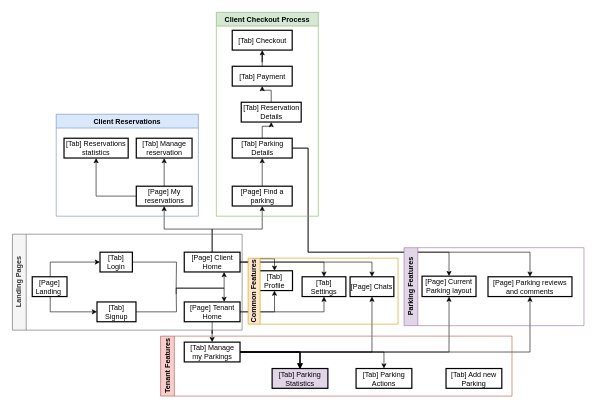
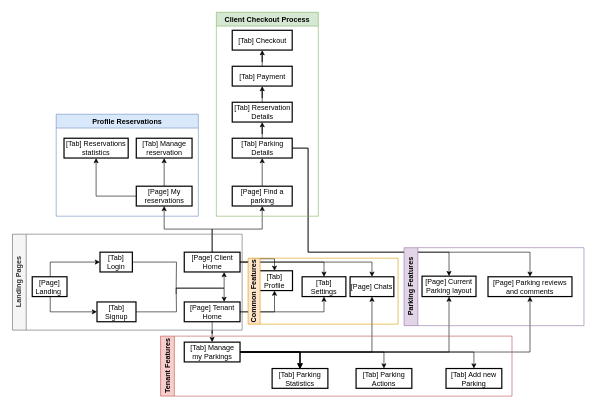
  <mxCell id="0" />
  <mxCell id="1" parent="0" />
  <mxCell id="2" style="edgeStyle=orthogonalEdgeStyle;rounded=0;orthogonalLoop=1;jettySize=auto;html=1;entryX=0;entryY=0.5;entryDx=0;entryDy=0;" edge="1" parent="1" source="4" target="6"><mxGeometry relative="1" as="geometry"><Array as="points"><mxPoint x="83" y="437" /></Array></mxGeometry></mxCell>
  <mxCell id="3" style="edgeStyle=orthogonalEdgeStyle;rounded=0;orthogonalLoop=1;jettySize=auto;html=1;entryX=0;entryY=0.5;entryDx=0;entryDy=0;" edge="1" parent="1" source="4" target="8"><mxGeometry relative="1" as="geometry"><Array as="points"><mxPoint x="83" y="520" /></Array></mxGeometry></mxCell>
  <mxCell id="4" value="[Page] Landing " style="whiteSpace=wrap;strokeWidth=2;" vertex="1" parent="1"><mxGeometry y="461" width="58" height="33" as="geometry" x="53" /></mxCell>
  <mxCell id="5" style="edgeStyle=orthogonalEdgeStyle;orthogonalLoop=1;jettySize=auto;html=1;rounded=0;endArrow=none;endFill=0;" edge="1" parent="1" source="6"><mxGeometry relative="1" as="geometry"><mxPoint x="293" y="480" as="targetPoint" /></mxGeometry></mxCell>
  <mxCell id="6" value="[Tab] Login" style="whiteSpace=wrap;strokeWidth=2;" vertex="1" parent="1"><mxGeometry x="166" width="54" height="33" as="geometry" y="420" /></mxCell>
  <mxCell id="7" style="edgeStyle=orthogonalEdgeStyle;rounded=0;orthogonalLoop=1;jettySize=auto;html=1;endArrow=none;endFill=0;" edge="1" parent="1" source="8"><mxGeometry relative="1" as="geometry"><mxPoint x="293" y="480" as="targetPoint" /></mxGeometry></mxCell>
  <mxCell id="8" value="[Tab] Signup" style="whiteSpace=wrap;strokeWidth=2;" vertex="1" parent="1"><mxGeometry x="161" y="503" width="65" height="33" as="geometry" /></mxCell>
  <mxCell id="9" value="[Tab] Settings" style="whiteSpace=wrap;strokeWidth=2;" vertex="1" parent="1"><mxGeometry x="503" y="461" width="73" height="33" as="geometry" /></mxCell>
  <mxCell id="10" value="[Tab] Profile" style="whiteSpace=wrap;strokeWidth=2;" vertex="1" parent="1"><mxGeometry x="427" y="451" width="60" height="33" as="geometry" /></mxCell>
  <mxCell id="11" style="edgeStyle=orthogonalEdgeStyle;rounded=0;orthogonalLoop=1;jettySize=auto;html=1;endArrow=none;endFill=0;startArrow=classic;startFill=1;" edge="1" parent="1" source="54"><mxGeometry relative="1" as="geometry"><mxPoint x="293" y="490" as="targetPoint" /><Array as="points"><mxPoint x="373" y="480" /><mxPoint x="293" y="480" /></Array></mxGeometry></mxCell>
  <mxCell id="12" style="edgeStyle=orthogonalEdgeStyle;rounded=0;orthogonalLoop=1;jettySize=auto;html=1;entryX=0.5;entryY=0;entryDx=0;entryDy=0;" edge="1" parent="1" source="54" target="10"><mxGeometry relative="1" as="geometry" /></mxCell>
  <mxCell id="13" style="edgeStyle=orthogonalEdgeStyle;rounded=0;orthogonalLoop=1;jettySize=auto;html=1;entryX=0.5;entryY=0;entryDx=0;entryDy=0;" edge="1" parent="1" source="54" target="9"><mxGeometry relative="1" as="geometry" /></mxCell>
  <mxCell id="14" style="edgeStyle=orthogonalEdgeStyle;rounded=0;orthogonalLoop=1;jettySize=auto;html=1;entryX=0.5;entryY=0;entryDx=0;entryDy=0;" edge="1" parent="1" source="54" target="35"><mxGeometry relative="1" as="geometry" /></mxCell>
  <mxCell id="15" value="" style="edgeStyle=orthogonalEdgeStyle;rounded=0;orthogonalLoop=1;jettySize=auto;html=1;" edge="1" parent="1" source="54" target="38"><mxGeometry relative="1" as="geometry" /></mxCell>
  <mxCell id="16" value="" style="edgeStyle=orthogonalEdgeStyle;rounded=0;orthogonalLoop=1;jettySize=auto;html=1;" edge="1" parent="1" source="54" target="43"><mxGeometry relative="1" as="geometry" /></mxCell>
  <mxCell id="17" style="edgeStyle=orthogonalEdgeStyle;rounded=0;orthogonalLoop=1;jettySize=auto;html=1;endArrow=none;endFill=0;startArrow=classic;startFill=1;" edge="1" parent="1" source="55"><mxGeometry relative="1" as="geometry"><mxPoint x="293" y="480" as="targetPoint" /><Array as="points"><mxPoint x="373" y="480" /></Array></mxGeometry></mxCell>
  <mxCell id="18" style="edgeStyle=orthogonalEdgeStyle;rounded=0;orthogonalLoop=1;jettySize=auto;html=1;entryX=0.5;entryY=1;entryDx=0;entryDy=0;" edge="1" parent="1" source="55" target="10"><mxGeometry relative="1" as="geometry" /></mxCell>
  <mxCell id="19" style="edgeStyle=orthogonalEdgeStyle;rounded=0;orthogonalLoop=1;jettySize=auto;html=1;entryX=0.5;entryY=1;entryDx=0;entryDy=0;" edge="1" parent="1" source="55" target="9"><mxGeometry relative="1" as="geometry" /></mxCell>
  <mxCell id="20" value="" style="edgeStyle=orthogonalEdgeStyle;rounded=0;orthogonalLoop=1;jettySize=auto;html=1;" edge="1" parent="1" source="55" target="31"><mxGeometry relative="1" as="geometry" /></mxCell>
  <mxCell id="21" value="" style="edgeStyle=orthogonalEdgeStyle;rounded=0;orthogonalLoop=1;jettySize=auto;html=1;" edge="1" parent="1" source="31" target="32"><mxGeometry relative="1" as="geometry" /></mxCell>
  <mxCell id="22" style="edgeStyle=orthogonalEdgeStyle;rounded=0;orthogonalLoop=1;jettySize=auto;html=1;entryX=0.5;entryY=0;entryDx=0;entryDy=0;" edge="1" parent="1" source="31" target="33"><mxGeometry relative="1" as="geometry" /></mxCell>
  <mxCell id="23" value="" style="edgeStyle=orthogonalEdgeStyle;rounded=0;orthogonalLoop=1;jettySize=auto;html=1;" edge="1" parent="1" source="31" target="32"><mxGeometry relative="1" as="geometry" /></mxCell>
  <mxCell id="24" value="" style="edgeStyle=orthogonalEdgeStyle;rounded=0;orthogonalLoop=1;jettySize=auto;html=1;" edge="1" parent="1" source="31" target="32"><mxGeometry relative="1" as="geometry" /></mxCell>
  <mxCell id="25" style="edgeStyle=orthogonalEdgeStyle;rounded=0;orthogonalLoop=1;jettySize=auto;html=1;entryX=0.5;entryY=1;entryDx=0;entryDy=0;" edge="1" parent="1" source="31" target="34"><mxGeometry relative="1" as="geometry"><mxPoint x="643" y="500" as="targetPoint" /></mxGeometry></mxCell>
  <mxCell id="26" style="edgeStyle=orthogonalEdgeStyle;rounded=0;orthogonalLoop=1;jettySize=auto;html=1;entryX=0.5;entryY=1;entryDx=0;entryDy=0;" edge="1" parent="1" source="31" target="35"><mxGeometry relative="1" as="geometry"><mxPoint x="653" y="490" as="targetPoint" /></mxGeometry></mxCell>
  <mxCell id="27" style="edgeStyle=orthogonalEdgeStyle;rounded=0;orthogonalLoop=1;jettySize=auto;html=1;entryX=0.5;entryY=1;entryDx=0;entryDy=0;" edge="1" parent="1" source="31" target="46"><mxGeometry relative="1" as="geometry" /></mxCell>
  <mxCell id="28" value="" style="edgeStyle=orthogonalEdgeStyle;rounded=0;orthogonalLoop=1;jettySize=auto;html=1;" edge="1" parent="1" source="31" target="32"><mxGeometry relative="1" as="geometry" /></mxCell>
  <mxCell id="29" value="" style="edgeStyle=orthogonalEdgeStyle;rounded=0;orthogonalLoop=1;jettySize=auto;html=1;" edge="1" parent="1" source="31" target="32"><mxGeometry relative="1" as="geometry" /></mxCell>
+ <mxCell id="30" style="edgeStyle=orthogonalEdgeStyle;rounded=0;orthogonalLoop=1;jettySize=auto;html=1;entryX=0.5;entryY=0;entryDx=0;entryDy=0;" edge="1" parent="1" source="31" target="52"><mxGeometry relative="1" as="geometry"><mxPoint x="793" y="620" as="targetPoint" /></mxGeometry></mxCell>
  <mxCell id="31" value="[Tab] Manage my Parkings" style="whiteSpace=wrap;strokeWidth=2;" vertex="1" parent="1"><mxGeometry x="306.5" y="570" width="93" height="33" as="geometry" /></mxCell>
- <mxCell id="32" value="[Tab] Parking Statistics" style="whiteSpace=wrap;strokeWidth=2;fillColor=#e1d5e7;" vertex="1" parent="1"><mxGeometry x="453" y="614" width="93" height="33" as="geometry" /></mxCell>
+ <mxCell id="32" value="[Tab] Parking Statistics" style="whiteSpace=wrap;strokeWidth=2;" vertex="1" parent="1"><mxGeometry x="453" y="614" width="93" height="33" as="geometry" /></mxCell>
  <mxCell id="33" value="[Tab] Parking Actions" style="whiteSpace=wrap;strokeWidth=2;" vertex="1" parent="1"><mxGeometry x="593" y="614" width="93" height="33" as="geometry" /></mxCell>
  <mxCell id="34" value="[Page] Current Parking layout" style="whiteSpace=wrap;strokeWidth=2;" vertex="1" parent="1"><mxGeometry x="703" y="460" width="90" height="34" as="geometry" /></mxCell>
  <mxCell id="35" value="[Page] Chats" style="whiteSpace=wrap;strokeWidth=2;" vertex="1" parent="1"><mxGeometry x="583" y="461" width="73" height="33" as="geometry" /></mxCell>
  <mxCell id="36" value="" style="edgeStyle=orthogonalEdgeStyle;rounded=0;orthogonalLoop=1;jettySize=auto;html=1;" edge="1" parent="1" source="38" target="39"><mxGeometry relative="1" as="geometry" /></mxCell>
  <mxCell id="37" value="" style="edgeStyle=orthogonalEdgeStyle;rounded=0;orthogonalLoop=1;jettySize=auto;html=1;" edge="1" parent="1" source="38" target="59"><mxGeometry relative="1" as="geometry" /></mxCell>
  <mxCell id="38" value="[Page] My reservations" style="whiteSpace=wrap;strokeWidth=2;" vertex="1" parent="1"><mxGeometry x="226.5" y="310" width="93" height="33" as="geometry" /></mxCell>
  <mxCell id="39" value="[Tab] Manage reservation" style="whiteSpace=wrap;strokeWidth=2;" vertex="1" parent="1"><mxGeometry x="226.5" y="230" width="93" height="33" as="geometry" /></mxCell>
  <mxCell id="40" value="" style="edgeStyle=orthogonalEdgeStyle;rounded=0;orthogonalLoop=1;jettySize=auto;html=1;" edge="1" parent="1" source="43" target="45"><mxGeometry relative="1" as="geometry" /></mxCell>
  <mxCell id="41" value="" style="edgeStyle=orthogonalEdgeStyle;orthogonalLoop=1;jettySize=auto;html=1;rounded=0;exitX=1;exitY=0.5;exitDx=0;exitDy=0;" edge="1" parent="1" source="45" target="46"><mxGeometry relative="1" as="geometry"><Array as="points"><mxPoint x="513" y="247" /><mxPoint x="513" y="420" /><mxPoint x="883" y="420" /></Array></mxGeometry></mxCell>
  <mxCell id="42" style="edgeStyle=orthogonalEdgeStyle;rounded=0;orthogonalLoop=1;jettySize=auto;html=1;entryX=0.5;entryY=0;entryDx=0;entryDy=0;exitX=1;exitY=0.5;exitDx=0;exitDy=0;" edge="1" parent="1" source="45" target="34"><mxGeometry relative="1" as="geometry"><Array as="points"><mxPoint x="513" y="247" /><mxPoint x="513" y="420" /><mxPoint x="748" y="420" /></Array></mxGeometry></mxCell>
  <mxCell id="43" value="[Page] Find a parking" style="whiteSpace=wrap;html=1;strokeWidth=2;" vertex="1" parent="1"><mxGeometry x="386.5" y="310" width="100" height="33" as="geometry" /></mxCell>
  <mxCell id="44" style="edgeStyle=orthogonalEdgeStyle;rounded=0;orthogonalLoop=1;jettySize=auto;html=1;entryX=0.5;entryY=1;entryDx=0;entryDy=0;" edge="1" parent="1" source="45" target="48"><mxGeometry relative="1" as="geometry" /></mxCell>
  <mxCell id="45" value="[Tab] Parking Details" style="whiteSpace=wrap;html=1;strokeWidth=2;" vertex="1" parent="1"><mxGeometry x="386.5" y="230" width="100" height="33" as="geometry" /></mxCell>
  <mxCell id="46" value="[Page] Parking reviews and comments" style="whiteSpace=wrap;html=1;strokeWidth=2;" vertex="1" parent="1"><mxGeometry x="813" y="461" width="140" height="33" as="geometry" /></mxCell>
  <mxCell id="47" value="" style="edgeStyle=orthogonalEdgeStyle;rounded=0;orthogonalLoop=1;jettySize=auto;html=1;" edge="1" parent="1" source="48" target="50"><mxGeometry relative="1" as="geometry" /></mxCell>
- <mxCell id="48" value="[Tab] Reservation Details" style="whiteSpace=wrap;html=1;strokeWidth=2;" vertex="1" parent="1"><mxGeometry x="401.5" y="170" width="100" height="33" as="geometry" /></mxCell>
+ <mxCell id="48" value="[Tab] Reservation Details" style="whiteSpace=wrap;html=1;strokeWidth=2;" vertex="1" parent="1"><mxGeometry x="386.5" y="170" width="100" height="33" as="geometry" /></mxCell>
  <mxCell id="49" value="" style="edgeStyle=orthogonalEdgeStyle;rounded=0;orthogonalLoop=1;jettySize=auto;html=1;" edge="1" parent="1" source="50" target="51"><mxGeometry relative="1" as="geometry" /></mxCell>
  <mxCell id="50" value="[Tab] Payment" style="whiteSpace=wrap;html=1;strokeWidth=2;" vertex="1" parent="1"><mxGeometry x="386.5" y="110" width="100" height="33" as="geometry" /></mxCell>
  <mxCell id="51" value="[Tab] Checkout" style="whiteSpace=wrap;html=1;strokeWidth=2;" vertex="1" parent="1"><mxGeometry x="386.5" y="50" width="100" height="33" as="geometry" /></mxCell>
  <mxCell id="52" value="[Tab] Add new Parking" style="whiteSpace=wrap;strokeWidth=2;" vertex="1" parent="1"><mxGeometry x="743" y="614" width="93" height="33" as="geometry" /></mxCell>
  <mxCell id="53" value="Landing Pages" style="swimlane;horizontal=0;whiteSpace=wrap;html=1;fillColor=#f5f5f5;strokeColor=#666666;fontColor=#333333;" vertex="1" parent="1"><mxGeometry x="20" y="390" width="383" height="160" as="geometry" /></mxCell>
  <mxCell id="54" value="[Page] Client Home" style="whiteSpace=wrap;strokeWidth=2;" vertex="1" parent="53"><mxGeometry x="286.5" y="30" width="93" height="33" as="geometry" /></mxCell>
  <mxCell id="55" value="[Page] Tenant&#10;Home" style="whiteSpace=wrap;strokeWidth=2;" vertex="1" parent="53"><mxGeometry x="286.5" y="113" width="93" height="33" as="geometry" /></mxCell>
  <mxCell id="56" value="Common Features" style="swimlane;horizontal=0;whiteSpace=wrap;html=1;startSize=20;fillColor=#ffe6cc;strokeColor=#d79b00;" vertex="1" parent="1"><mxGeometry x="413" y="430" width="250" height="110" as="geometry"><mxRectangle x="360" y="10" width="40" height="140" as="alternateBounds" /></mxGeometry></mxCell>
  <mxCell id="57" value="Tenant Features" style="swimlane;horizontal=0;whiteSpace=wrap;html=1;fillColor=#f8cecc;strokeColor=#b85450;" vertex="1" parent="1"><mxGeometry x="267" y="560" width="586" height="100" as="geometry" /></mxCell>
  <mxCell id="58" value="Parking Features" style="swimlane;horizontal=0;whiteSpace=wrap;html=1;fillColor=#e1d5e7;strokeColor=#9673a6;" vertex="1" parent="1"><mxGeometry x="673" y="412.5" width="300" height="130" as="geometry" /></mxCell>
  <mxCell id="59" value="[Tab] Reservations statistics" style="whiteSpace=wrap;strokeWidth=2;" vertex="1" parent="1"><mxGeometry x="106" y="230" width="107" height="33" as="geometry" /></mxCell>
- <mxCell id="60" value="Client Reservations" style="swimlane;whiteSpace=wrap;html=1;fillColor=#dae8fc;strokeColor=#6c8ebf;" vertex="1" parent="1"><mxGeometry x="93" y="190" width="237" height="170" as="geometry" /></mxCell>
+ <mxCell id="60" value="Profile Reservations" style="swimlane;whiteSpace=wrap;html=1;fillColor=#dae8fc;strokeColor=#6c8ebf;" vertex="1" parent="1"><mxGeometry x="93" y="190" width="237" height="170" as="geometry" /></mxCell>
  <mxCell id="61" value="Client Checkout Process" style="swimlane;whiteSpace=wrap;html=1;fillColor=#d5e8d4;strokeColor=#82b366;" vertex="1" parent="1"><mxGeometry x="360" y="20" width="170" height="340" as="geometry" /></mxCell>
